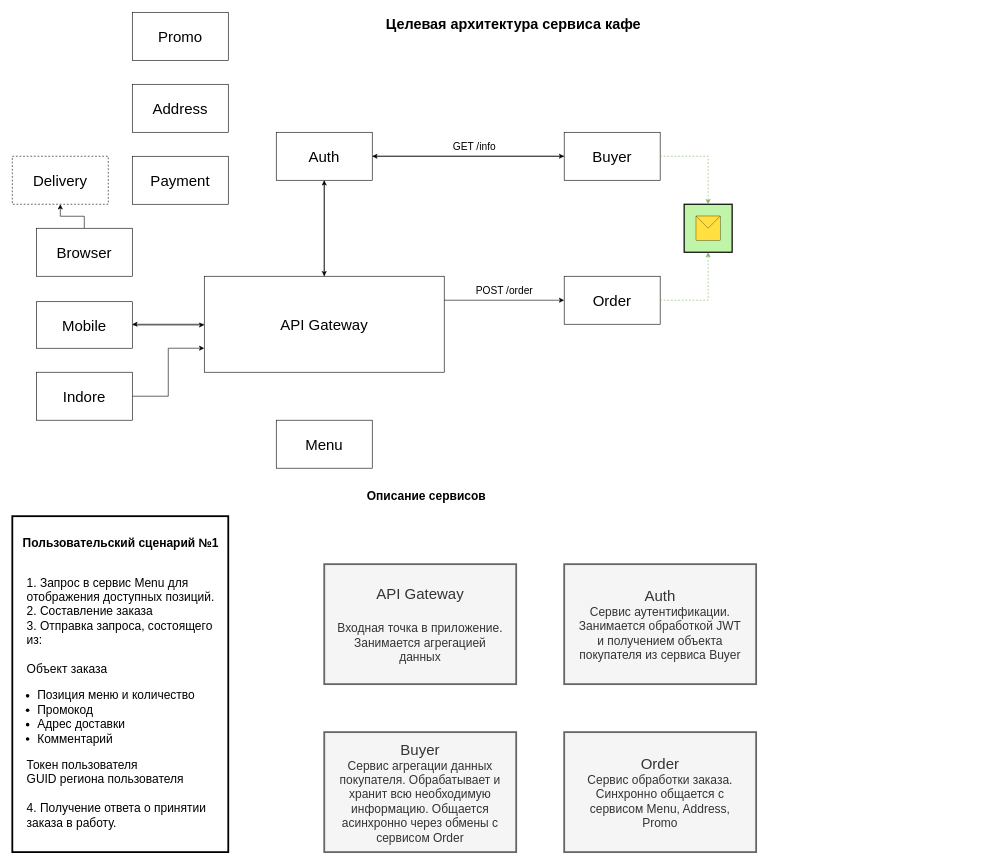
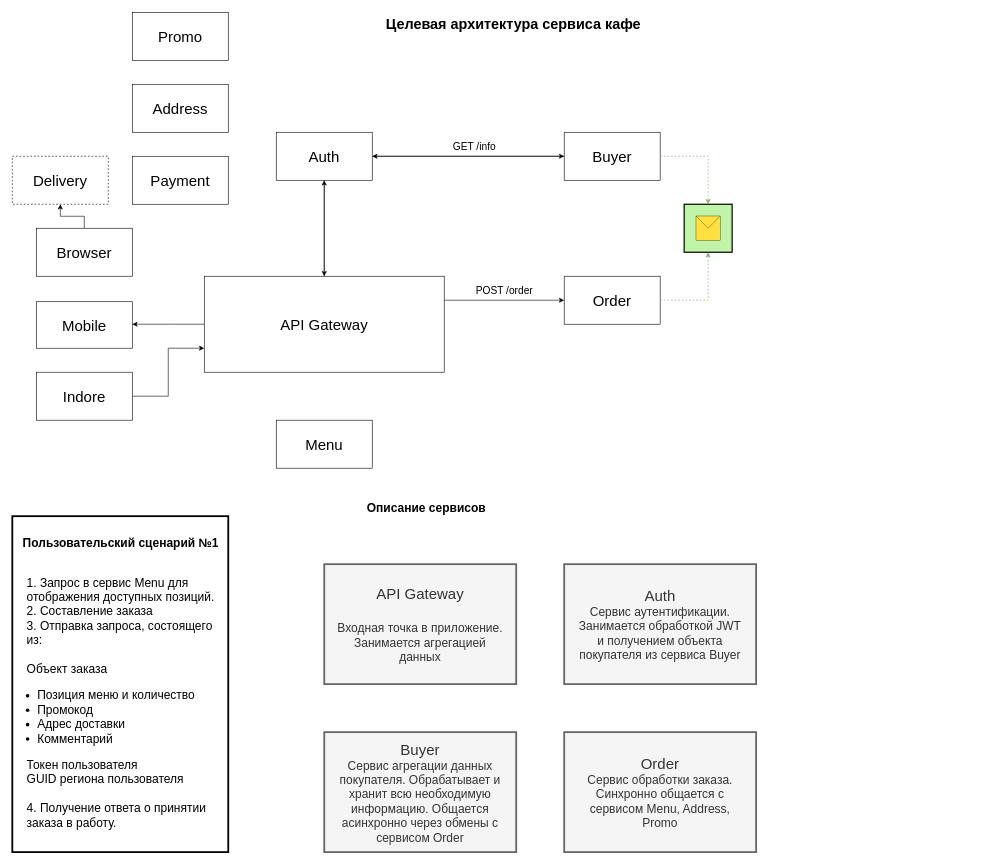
  <mxCell id="0" style=";html=1;" />
  <mxCell id="1" style=";html=1;" parent="0" />
  <mxCell id="2" value="Целевая архитектура сервиса кафе" style="text;strokeColor=none;fillColor=none;html=1;fontSize=24;fontStyle=1;verticalAlign=middle;align=center;" parent="1" vertex="1"><mxGeometry x="60" y="20" width="1590" height="40" as="geometry" /></mxCell>
  <mxCell id="3" style="edgeStyle=orthogonalEdgeStyle;rounded=0;orthogonalLoop=1;jettySize=auto;html=1;" edge="1" parent="1" source="4"><mxGeometry relative="1" as="geometry"><mxPoint x="620" y="260" as="targetPoint" /></mxGeometry></mxCell>
  <mxCell id="4" value="&lt;font style=&quot;font-size: 25px;&quot;&gt;Buyer&lt;/font&gt;" style="rounded=0;whiteSpace=wrap;html=1;" vertex="1" parent="1"><mxGeometry x="940" y="220" width="160" height="80" as="geometry" /></mxCell>
  <mxCell id="5" value="&lt;font style=&quot;font-size: 25px;&quot;&gt;Order&lt;/font&gt;" style="rounded=0;whiteSpace=wrap;html=1;" vertex="1" parent="1"><mxGeometry x="940" y="460" width="160" height="80" as="geometry" /></mxCell>
  <mxCell id="6" value="&lt;font style=&quot;font-size: 25px;&quot;&gt;Delivery&lt;/font&gt;" style="rounded=0;whiteSpace=wrap;html=1;dashed=1;" vertex="1" parent="1"><mxGeometry x="20" y="260" width="160" height="80" as="geometry" /></mxCell>
  <mxCell id="7" style="edgeStyle=orthogonalEdgeStyle;rounded=0;orthogonalLoop=1;jettySize=auto;html=1;entryX=0.5;entryY=1;entryDx=0;entryDy=0;" edge="1" parent="1" source="10" target="22"><mxGeometry relative="1" as="geometry" /></mxCell>
  <mxCell id="8" style="edgeStyle=orthogonalEdgeStyle;rounded=0;orthogonalLoop=1;jettySize=auto;html=1;exitX=1;exitY=0.25;exitDx=0;exitDy=0;entryX=0;entryY=0.5;entryDx=0;entryDy=0;" edge="1" parent="1" source="10" target="5"><mxGeometry relative="1" as="geometry" /></mxCell>
  <mxCell id="9" style="edgeStyle=orthogonalEdgeStyle;rounded=0;orthogonalLoop=1;jettySize=auto;html=1;" edge="1" parent="1" source="10"><mxGeometry relative="1" as="geometry"><mxPoint x="220" y="540" as="targetPoint" /></mxGeometry></mxCell>
  <mxCell id="10" value="&lt;span style=&quot;font-size: 25px;&quot;&gt;API Gateway&lt;/span&gt;" style="rounded=0;whiteSpace=wrap;html=1;align=center;" vertex="1" parent="1"><mxGeometry x="340" y="460" width="400" height="160" as="geometry" /></mxCell>
  <mxCell id="11" value="&lt;font style=&quot;font-size: 25px;&quot;&gt;Promo&lt;/font&gt;" style="rounded=0;whiteSpace=wrap;html=1;" vertex="1" parent="1"><mxGeometry x="220" y="20" width="160" height="80" as="geometry" /></mxCell>
  <mxCell id="12" value="&lt;span style=&quot;font-size: 25px;&quot;&gt;Address&lt;/span&gt;" style="rounded=0;whiteSpace=wrap;html=1;" vertex="1" parent="1"><mxGeometry x="220" y="140" width="160" height="80" as="geometry" /></mxCell>
  <mxCell id="13" value="&lt;span style=&quot;font-size: 25px;&quot;&gt;Payment&lt;/span&gt;" style="rounded=0;whiteSpace=wrap;html=1;" vertex="1" parent="1"><mxGeometry x="220" y="260" width="160" height="80" as="geometry" /></mxCell>
- <mxCell id="14" style="edgeStyle=orthogonalEdgeStyle;rounded=0;orthogonalLoop=1;jettySize=auto;html=1;" edge="1" parent="1" source="15" target="10"><mxGeometry relative="1" as="geometry"><Array as="points"><mxPoint x="310" y="541" /><mxPoint x="310" y="541" /></Array></mxGeometry></mxCell>
  <mxCell id="15" value="&lt;span style=&quot;font-size: 25px;&quot;&gt;Mobile&lt;/span&gt;" style="rounded=0;whiteSpace=wrap;html=1;" vertex="1" parent="1"><mxGeometry x="60" y="502.5" width="160" height="77.5" as="geometry" /></mxCell>
  <mxCell id="16" style="edgeStyle=orthogonalEdgeStyle;rounded=0;orthogonalLoop=1;jettySize=auto;html=1;" edge="1" parent="1" source="17" target="6"><mxGeometry relative="1" as="geometry" /></mxCell>
  <mxCell id="17" value="&lt;span style=&quot;font-size: 25px;&quot;&gt;Browser&lt;/span&gt;" style="rounded=0;whiteSpace=wrap;html=1;" vertex="1" parent="1"><mxGeometry x="60" y="380" width="160" height="80" as="geometry" /></mxCell>
  <mxCell id="18" style="edgeStyle=orthogonalEdgeStyle;rounded=0;orthogonalLoop=1;jettySize=auto;html=1;entryX=0;entryY=0.75;entryDx=0;entryDy=0;" edge="1" parent="1" source="19" target="10"><mxGeometry relative="1" as="geometry" /></mxCell>
  <mxCell id="19" value="&lt;span style=&quot;font-size: 25px;&quot;&gt;Indore&lt;/span&gt;" style="rounded=0;whiteSpace=wrap;html=1;" vertex="1" parent="1"><mxGeometry x="60" y="620" width="160" height="80" as="geometry" /></mxCell>
  <mxCell id="20" style="edgeStyle=orthogonalEdgeStyle;rounded=0;orthogonalLoop=1;jettySize=auto;html=1;entryX=0;entryY=0.5;entryDx=0;entryDy=0;" edge="1" parent="1" source="22" target="4"><mxGeometry relative="1" as="geometry" /></mxCell>
  <mxCell id="21" style="edgeStyle=orthogonalEdgeStyle;rounded=0;orthogonalLoop=1;jettySize=auto;html=1;entryX=0.5;entryY=0;entryDx=0;entryDy=0;" edge="1" parent="1" source="22" target="10"><mxGeometry relative="1" as="geometry" /></mxCell>
  <mxCell id="22" value="&lt;font style=&quot;font-size: 25px;&quot;&gt;Auth&lt;/font&gt;" style="rounded=0;whiteSpace=wrap;html=1;" vertex="1" parent="1"><mxGeometry x="460" y="220" width="160" height="80" as="geometry" /></mxCell>
  <mxCell id="23" value="&lt;font style=&quot;font-size: 17px;&quot;&gt;GET /info&lt;/font&gt;" style="text;html=1;align=center;verticalAlign=middle;resizable=0;points=[];autosize=1;strokeColor=none;fillColor=none;" vertex="1" parent="1"><mxGeometry x="740" y="230" width="100" height="30" as="geometry" /></mxCell>
  <mxCell id="24" value="" style="html=1;strokeWidth=2;outlineConnect=0;dashed=0;align=center;fontSize=8;fillColor=#c0f5a9;verticalLabelPosition=bottom;verticalAlign=top;shape=mxgraph.eip.envelope_wrapper;" vertex="1" parent="1"><mxGeometry x="1140" y="340" width="80" height="80" as="geometry" /></mxCell>
  <mxCell id="25" style="edgeStyle=orthogonalEdgeStyle;rounded=0;orthogonalLoop=1;jettySize=auto;html=1;entryX=0.5;entryY=1;entryDx=0;entryDy=0;entryPerimeter=0;fillColor=#d5e8d4;strokeColor=#82b366;dashed=1;" edge="1" parent="1" source="5" target="24"><mxGeometry relative="1" as="geometry" /></mxCell>
  <mxCell id="26" style="edgeStyle=orthogonalEdgeStyle;rounded=0;orthogonalLoop=1;jettySize=auto;html=1;entryX=0.5;entryY=0;entryDx=0;entryDy=0;entryPerimeter=0;fillColor=#d5e8d4;strokeColor=#82b366;dashed=1;" edge="1" parent="1" source="4" target="24"><mxGeometry relative="1" as="geometry" /></mxCell>
  <mxCell id="27" value="&lt;font style=&quot;font-size: 17px;&quot;&gt;POST /order&lt;/font&gt;" style="text;html=1;align=center;verticalAlign=middle;resizable=0;points=[];autosize=1;strokeColor=none;fillColor=none;" vertex="1" parent="1"><mxGeometry x="780" y="470" width="120" height="30" as="geometry" /></mxCell>
  <mxCell id="28" value="&lt;span style=&quot;font-size: 25px;&quot;&gt;Menu&lt;/span&gt;" style="rounded=0;whiteSpace=wrap;html=1;" vertex="1" parent="1"><mxGeometry x="460" y="700" width="160" height="80" as="geometry" /></mxCell>
  <mxCell id="29" value="&lt;h1 style=&quot;text-align: center;&quot;&gt;&lt;span style=&quot;font-size: 20px;&quot;&gt;Пользовательский сценарий №1&lt;/span&gt;&lt;/h1&gt;&lt;div&gt;&lt;span style=&quot;font-size: 20px;&quot;&gt;&lt;br&gt;&lt;/span&gt;&lt;/div&gt;&lt;div style=&quot;&quot;&gt;&lt;span style=&quot;font-size: 20px;&quot;&gt;&amp;nbsp; &amp;nbsp; 1. Запрос в сервис Menu для&amp;nbsp; &amp;nbsp; &amp;nbsp; &amp;nbsp; &amp;nbsp; &amp;nbsp; &amp;nbsp; &amp;nbsp; отображения доступных позиций.&lt;/span&gt;&lt;/div&gt;&lt;div style=&quot;&quot;&gt;&lt;span style=&quot;font-size: 20px;&quot;&gt;&amp;nbsp; &amp;nbsp; 2. Составление заказа&lt;/span&gt;&lt;/div&gt;&lt;div style=&quot;&quot;&gt;&lt;span style=&quot;font-size: 20px;&quot;&gt;&amp;nbsp; &amp;nbsp; 3. Отправка запроса, состоящего&amp;nbsp; &amp;nbsp; &amp;nbsp; &amp;nbsp; из:&lt;br&gt;&lt;br&gt;&amp;nbsp; &amp;nbsp; Объект заказа&lt;br&gt;&lt;ul&gt;&lt;li&gt;&lt;span style=&quot;font-size: 20px;&quot;&gt;Позиция меню и количество&lt;/span&gt;&lt;/li&gt;&lt;li&gt;&lt;span style=&quot;font-size: 20px;&quot;&gt;Промокод&lt;/span&gt;&lt;/li&gt;&lt;li&gt;&lt;span style=&quot;font-size: 20px;&quot;&gt;Адрес доставки&lt;/span&gt;&lt;/li&gt;&lt;li&gt;&lt;span style=&quot;font-size: 20px;&quot;&gt;Комментарий&lt;/span&gt;&lt;/li&gt;&lt;/ul&gt;&lt;div&gt;&amp;nbsp; &amp;nbsp; Токен пользователя&lt;br&gt;&amp;nbsp; &amp;nbsp; GUID региона пользователя&lt;/div&gt;&lt;div&gt;&lt;br&gt;&lt;/div&gt;&lt;div&gt;&amp;nbsp; &amp;nbsp; 4. Получение ответа о принятии&amp;nbsp; &amp;nbsp; &amp;nbsp; &amp;nbsp; &amp;nbsp; заказа в работу.&lt;/div&gt;&lt;br&gt;&lt;/span&gt;&lt;/div&gt;" style="rounded=0;whiteSpace=wrap;html=1;perimeterSpacing=9;strokeWidth=3;align=left;" vertex="1" parent="1"><mxGeometry x="20" y="860" width="360" height="560" as="geometry" /></mxCell>
- <mxCell id="30" value="&lt;h1&gt;&lt;font style=&quot;font-size: 20px;&quot;&gt;Описание сервисов&lt;/font&gt;&lt;/h1&gt;" style="text;html=1;align=center;verticalAlign=middle;resizable=0;points=[];autosize=1;strokeColor=none;fillColor=none;" vertex="1" parent="1"><mxGeometry x="600" y="790" width="220" height="70" as="geometry" /></mxCell>
+ <mxCell id="30" value="&lt;h1&gt;&lt;font style=&quot;font-size: 20px;&quot;&gt;Описание сервисов&lt;/font&gt;&lt;/h1&gt;" style="text;html=1;align=center;verticalAlign=middle;resizable=0;points=[];autosize=1;strokeColor=none;fillColor=none;" vertex="1" parent="1"><mxGeometry x="600" y="810" width="220" height="70" as="geometry" /></mxCell>
  <mxCell id="31" value="&lt;span style=&quot;font-size: 25px;&quot;&gt;API Gateway&lt;/span&gt;&lt;div&gt;&lt;span style=&quot;font-size: 25px;&quot;&gt;&lt;br&gt;&lt;/span&gt;&lt;/div&gt;&lt;div style=&quot;&quot;&gt;&lt;span style=&quot;font-size: 20px;&quot;&gt;Входная точка&lt;/span&gt;&lt;font style=&quot;font-size: 20px;&quot;&gt;&amp;nbsp;в приложение. Занимается агрегацией данных&lt;/font&gt;&lt;/div&gt;" style="rounded=0;whiteSpace=wrap;html=1;align=center;autosize=0;fixedWidth=0;perimeterSpacing=5;strokeWidth=3;fillColor=#f5f5f5;fontColor=#333333;strokeColor=#666666;spacingTop=10;spacing=10;spacingLeft=10;spacingBottom=10;spacingRight=10;" vertex="1" parent="1"><mxGeometry x="540" y="940" width="320" height="200" as="geometry" /></mxCell>
  <mxCell id="32" value="&lt;div&gt;&lt;span style=&quot;font-size: 25px;&quot;&gt;Auth&lt;/span&gt;&lt;/div&gt;&lt;div style=&quot;&quot;&gt;&lt;span style=&quot;font-size: 20px;&quot;&gt;Сервис аутентификации. Занимается обработкой JWT и получением объекта покупателя из сервиса Buyer&lt;/span&gt;&lt;/div&gt;" style="rounded=0;whiteSpace=wrap;html=1;align=center;autosize=0;fixedWidth=0;perimeterSpacing=5;strokeWidth=3;fillColor=#f5f5f5;fontColor=#333333;strokeColor=#666666;spacingTop=10;spacing=10;spacingLeft=10;spacingBottom=10;spacingRight=10;" vertex="1" parent="1"><mxGeometry x="940" y="940" width="320" height="200" as="geometry" /></mxCell>
  <mxCell id="33" value="&lt;div&gt;&lt;span style=&quot;font-size: 25px;&quot;&gt;Buyer&lt;/span&gt;&lt;/div&gt;&lt;div style=&quot;&quot;&gt;&lt;span style=&quot;font-size: 20px;&quot;&gt;Сервис агрегации данных покупателя. Обрабатывает и хранит всю необходимую информацию. Общается асинхронно через обмены с сервисом Order&lt;/span&gt;&lt;/div&gt;" style="rounded=0;whiteSpace=wrap;html=1;align=center;autosize=0;fixedWidth=0;perimeterSpacing=5;strokeWidth=3;fillColor=#f5f5f5;fontColor=#333333;strokeColor=#666666;spacingTop=10;spacing=10;spacingLeft=10;spacingBottom=10;spacingRight=10;" vertex="1" parent="1"><mxGeometry x="540" y="1220" width="320" height="200" as="geometry" /></mxCell>
  <mxCell id="34" value="&lt;div&gt;&lt;span style=&quot;font-size: 25px;&quot;&gt;Order&lt;/span&gt;&lt;/div&gt;&lt;div style=&quot;&quot;&gt;&lt;span style=&quot;font-size: 20px;&quot;&gt;Сервис обработки заказа. Синхронно общается с сервисом Menu, Address, Promo&lt;/span&gt;&lt;/div&gt;" style="rounded=0;whiteSpace=wrap;html=1;align=center;autosize=0;fixedWidth=0;perimeterSpacing=5;strokeWidth=3;fillColor=#f5f5f5;fontColor=#333333;strokeColor=#666666;spacingTop=10;spacing=10;spacingLeft=10;spacingBottom=10;spacingRight=10;" vertex="1" parent="1"><mxGeometry x="940" y="1220" width="320" height="200" as="geometry" /></mxCell>
